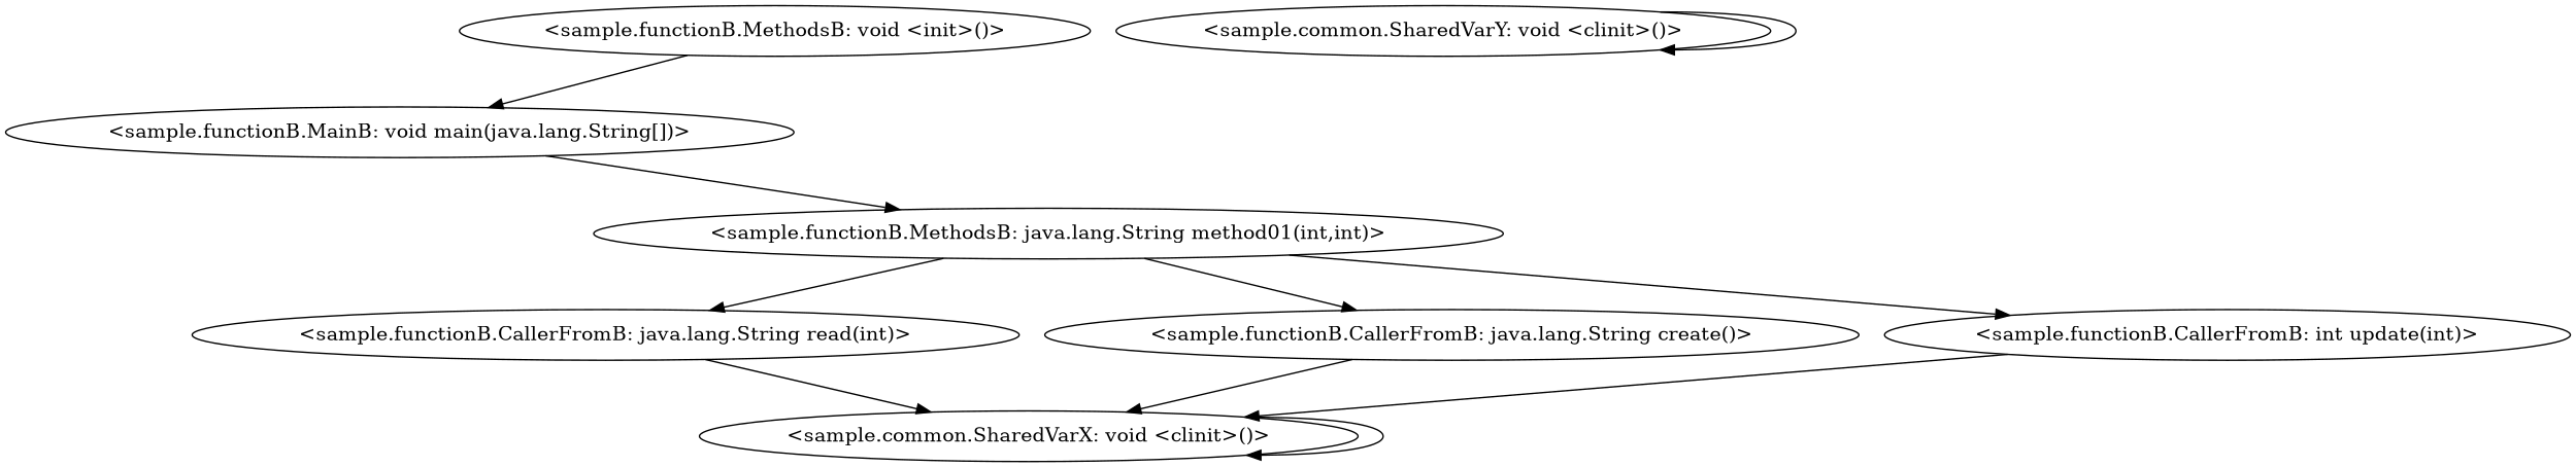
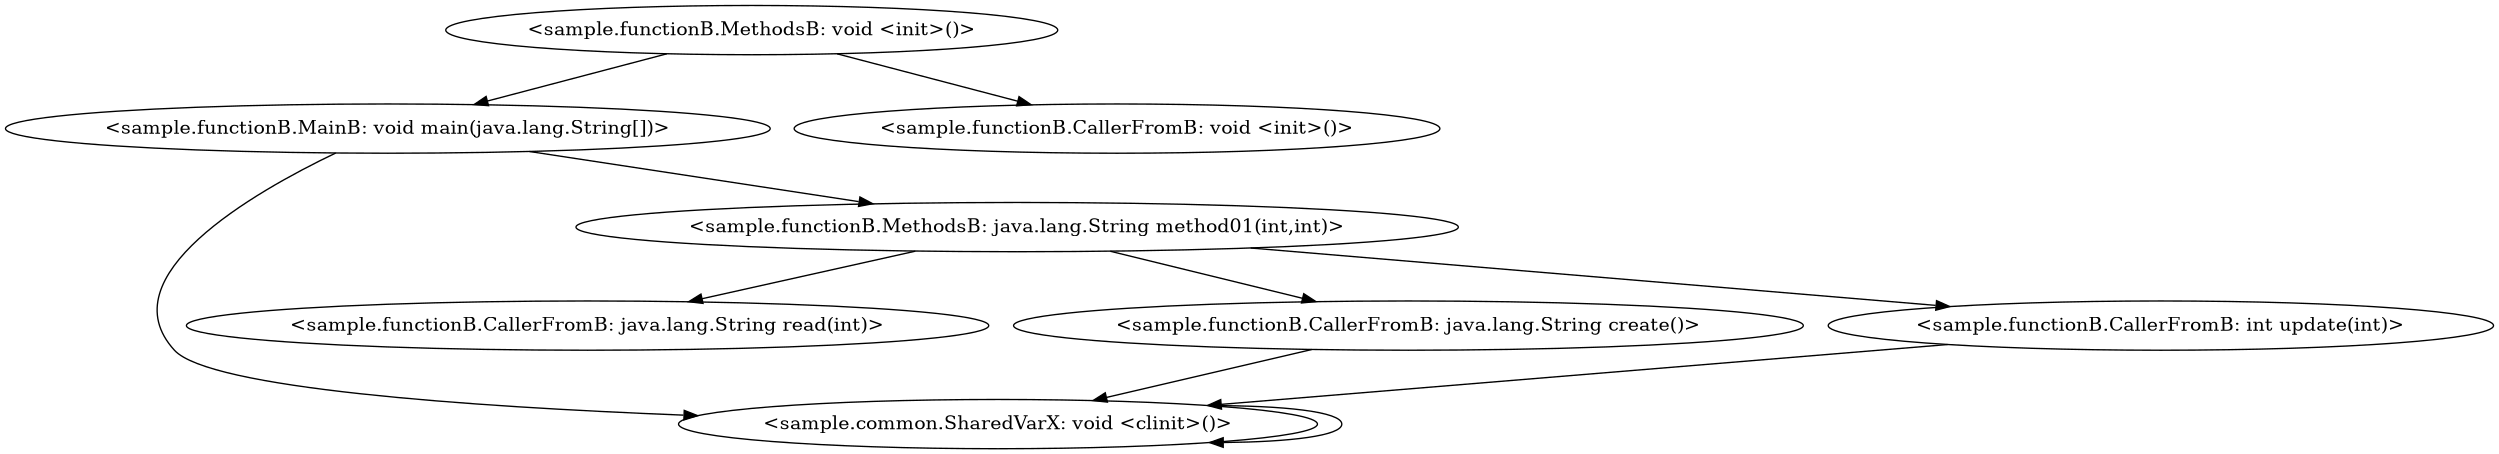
  digraph {
    "<sample.functionB.CallerFromB: java.lang.String read(int)>"
    "<sample.common.SharedVarX: void <clinit>()>"
    "<sample.functionB.CallerFromB: java.lang.String create()>"
    "<sample.functionB.CallerFromB: int update(int)>"
-   "<sample.common.SharedVarY: void <clinit>()>"
    "<sample.functionB.MainB: void main(java.lang.String[])>"
    "<sample.functionB.MethodsB: java.lang.String method01(int,int)>"
    "<sample.functionB.MethodsB: void <init>()>"
-   "<sample.functionB.CallerFromB: java.lang.String read(int)>" -> "<sample.common.SharedVarX: void <clinit>()>"
+   "<sample.functionB.CallerFromB: void <init>()>"
+   "<sample.functionB.MainB: void main(java.lang.String[])>" -> "<sample.common.SharedVarX: void <clinit>()>"
    "<sample.common.SharedVarX: void <clinit>()>" -> "<sample.common.SharedVarX: void <clinit>()>"
    "<sample.functionB.CallerFromB: java.lang.String create()>" -> "<sample.common.SharedVarX: void <clinit>()>"
    "<sample.functionB.CallerFromB: int update(int)>" -> "<sample.common.SharedVarX: void <clinit>()>"
-   "<sample.common.SharedVarY: void <clinit>()>" -> "<sample.common.SharedVarY: void <clinit>()>"
    "<sample.functionB.MainB: void main(java.lang.String[])>" -> "<sample.functionB.MethodsB: java.lang.String method01(int,int)>"
    "<sample.functionB.MethodsB: java.lang.String method01(int,int)>" -> "<sample.functionB.CallerFromB: java.lang.String read(int)>"
    "<sample.functionB.MethodsB: java.lang.String method01(int,int)>" -> "<sample.functionB.CallerFromB: java.lang.String create()>"
    "<sample.functionB.MethodsB: java.lang.String method01(int,int)>" -> "<sample.functionB.CallerFromB: int update(int)>"
    "<sample.functionB.MethodsB: void <init>()>" -> "<sample.functionB.MainB: void main(java.lang.String[])>"
+   "<sample.functionB.MethodsB: void <init>()>" -> "<sample.functionB.CallerFromB: void <init>()>"
  }
